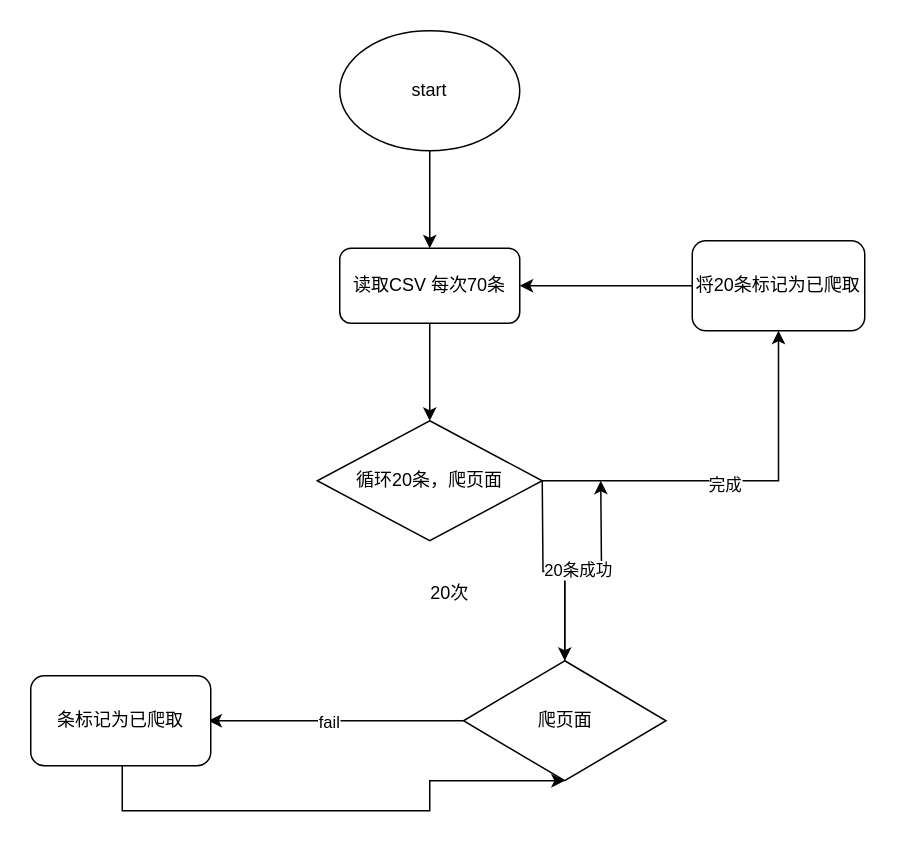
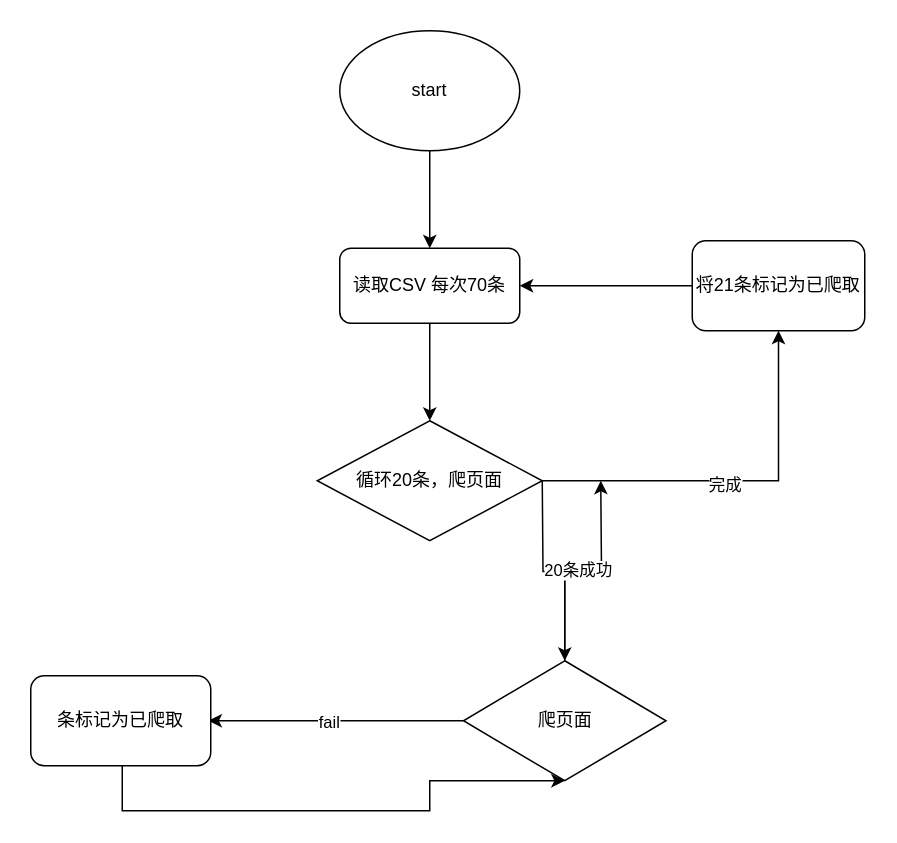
  <mxCell id="0" />
  <mxCell id="1" parent="0" />
  <mxCell id="2" style="edgeStyle=orthogonalEdgeStyle;rounded=0;orthogonalLoop=1;jettySize=auto;html=1;entryX=0.5;entryY=0;entryDx=0;entryDy=0;" edge="1" parent="1" source="3" target="5"><mxGeometry relative="1" as="geometry" /></mxCell>
  <mxCell id="3" value="start&lt;br&gt;" style="ellipse;whiteSpace=wrap;html=1;" vertex="1" parent="1"><mxGeometry x="226" y="20" width="120" height="80" as="geometry" /></mxCell>
  <mxCell id="4" style="edgeStyle=orthogonalEdgeStyle;rounded=0;orthogonalLoop=1;jettySize=auto;html=1;entryX=0.5;entryY=0;entryDx=0;entryDy=0;" edge="1" parent="1" source="5" target="14"><mxGeometry relative="1" as="geometry" /></mxCell>
  <mxCell id="5" value="读取CSV 每次70条" style="rounded=1;whiteSpace=wrap;html=1;" vertex="1" parent="1"><mxGeometry x="226" y="165" width="120" height="50" as="geometry" /></mxCell>
  <mxCell id="6" value="" style="edgeStyle=orthogonalEdgeStyle;rounded=0;orthogonalLoop=1;jettySize=auto;html=1;entryX=0.5;entryY=0;entryDx=0;entryDy=0;" edge="1" parent="1" target="11"><mxGeometry relative="1" as="geometry"><mxPoint x="361" y="320" as="sourcePoint" /></mxGeometry></mxCell>
  <mxCell id="7" value="" style="edgeStyle=orthogonalEdgeStyle;rounded=0;orthogonalLoop=1;jettySize=auto;html=1;" edge="1" parent="1" source="11"><mxGeometry relative="1" as="geometry"><mxPoint x="400" y="320" as="targetPoint" /></mxGeometry></mxCell>
  <mxCell id="8" value="20条成功" style="edgeLabel;html=1;align=center;verticalAlign=middle;resizable=0;points=[];" vertex="1" connectable="0" parent="7"><mxGeometry x="-0.058" y="1" relative="1" as="geometry"><mxPoint as="offset" /></mxGeometry></mxCell>
  <mxCell id="9" value="" style="edgeStyle=orthogonalEdgeStyle;rounded=0;orthogonalLoop=1;jettySize=auto;html=1;" edge="1" parent="1" source="11"><mxGeometry relative="1" as="geometry"><mxPoint x="138.5" y="480" as="targetPoint" /></mxGeometry></mxCell>
  <mxCell id="10" value="fail" style="edgeLabel;html=1;align=center;verticalAlign=middle;resizable=0;points=[];" vertex="1" connectable="0" parent="9"><mxGeometry x="0.067" relative="1" as="geometry"><mxPoint as="offset" /></mxGeometry></mxCell>
  <mxCell id="11" value="爬页面" style="rhombus;whiteSpace=wrap;html=1;" vertex="1" parent="1"><mxGeometry x="308.5" y="440" width="135" height="80" as="geometry" /></mxCell>
  <mxCell id="12" value="" style="edgeStyle=orthogonalEdgeStyle;rounded=0;orthogonalLoop=1;jettySize=auto;html=1;entryX=0.5;entryY=1;entryDx=0;entryDy=0;" edge="1" parent="1" source="14" target="16"><mxGeometry relative="1" as="geometry"><mxPoint x="441" y="320" as="targetPoint" /></mxGeometry></mxCell>
  <mxCell id="13" value="完成" style="edgeLabel;html=1;align=center;verticalAlign=middle;resizable=0;points=[];" vertex="1" connectable="0" parent="12"><mxGeometry x="-0.058" y="-2" relative="1" as="geometry"><mxPoint as="offset" /></mxGeometry></mxCell>
  <mxCell id="14" value="&lt;span&gt;循环20条，爬页面&lt;/span&gt;" style="rhombus;whiteSpace=wrap;html=1;" vertex="1" parent="1"><mxGeometry x="211" y="280" width="150" height="80" as="geometry" /></mxCell>
  <mxCell id="15" style="edgeStyle=orthogonalEdgeStyle;rounded=0;orthogonalLoop=1;jettySize=auto;html=1;entryX=1;entryY=0.5;entryDx=0;entryDy=0;" edge="1" parent="1" source="16" target="5"><mxGeometry relative="1" as="geometry" /></mxCell>
- <mxCell id="16" value="将20条标记为已爬取" style="rounded=1;whiteSpace=wrap;html=1;" vertex="1" parent="1"><mxGeometry x="461" y="160" width="115" height="60" as="geometry" /></mxCell>
- <mxCell id="17" value="20次" style="text;html=1;align=center;verticalAlign=middle;resizable=0;points=[];autosize=1;" vertex="1" parent="1"><mxGeometry x="279" y="385" width="40" height="20" as="geometry" /></mxCell>
+ <mxCell id="16" value="将21条标记为已爬取" style="rounded=1;whiteSpace=wrap;html=1;" vertex="1" parent="1"><mxGeometry x="461" y="160" width="115" height="60" as="geometry" /></mxCell>
  <mxCell id="18" style="edgeStyle=orthogonalEdgeStyle;rounded=0;orthogonalLoop=1;jettySize=auto;html=1;entryX=0.5;entryY=1;entryDx=0;entryDy=0;" edge="1" parent="1" target="11"><mxGeometry relative="1" as="geometry"><mxPoint x="81" y="640" as="targetPoint" /><mxPoint x="81" y="510" as="sourcePoint" /><Array as="points"><mxPoint x="81" y="540" /><mxPoint x="286" y="540" /></Array></mxGeometry></mxCell>
  <mxCell id="19" value="条标记为已爬取" style="rounded=1;whiteSpace=wrap;html=1;" vertex="1" parent="1"><mxGeometry x="20" y="450" width="120" height="60" as="geometry" /></mxCell>
